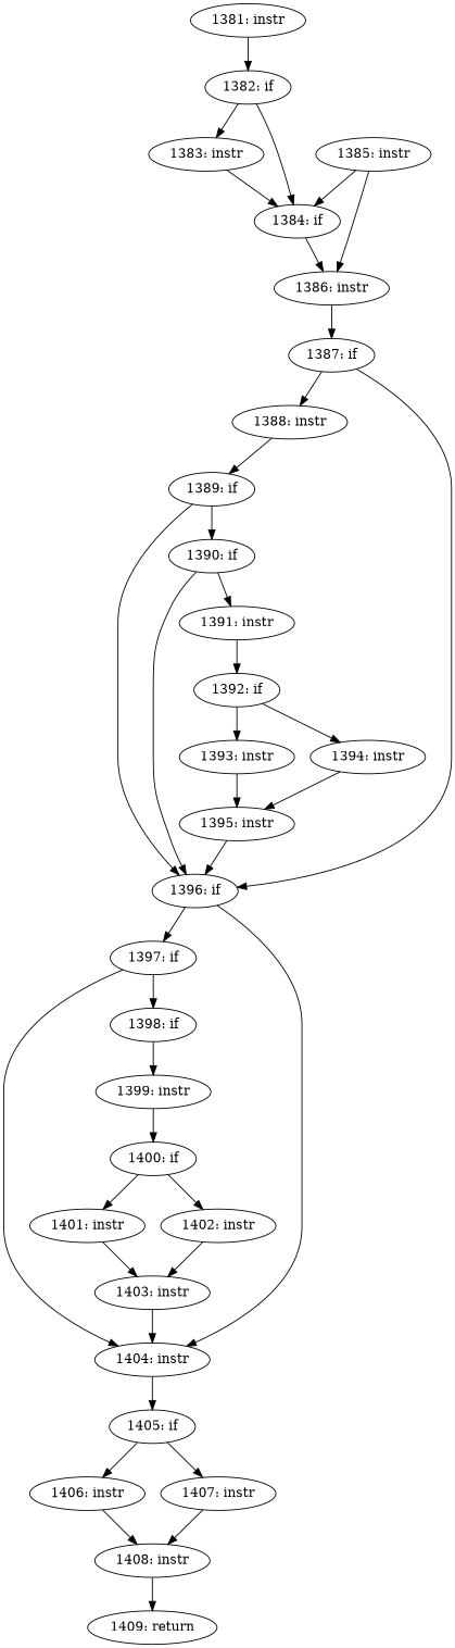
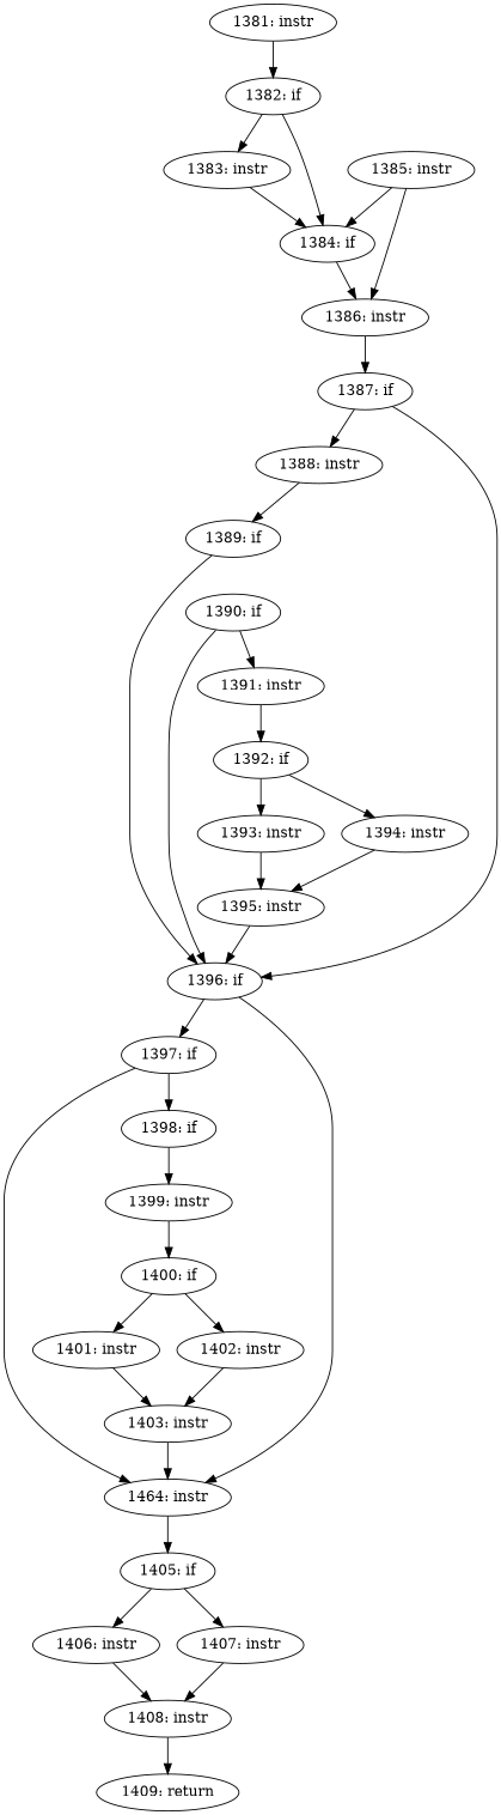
  digraph {
    fontname="DejaVu Serif"
    node [fontname="DejaVu Serif"]
    edge [fontname="DejaVu Serif"]
    n1 [label="1381: instr"]
    n2 [label="1382: if"]
    n3 [label="1383: instr"]
    n4 [label="1384: if"]
    n5 [label="1386: instr"]
    n6 [label="1385: instr"]
    n7 [label="1387: if"]
    n8 [label="1388: instr"]
    n9 [label="1396: if"]
    n10 [label="1389: if"]
    n11 [label="1397: if"]
-   n12 [label="1404: instr"]
+   n12 [label="1464: instr"]
    n13 [label="1390: if"]
    n14 [label="1398: if"]
    n15 [label="1405: if"]
    n16 [label="1391: instr"]
    n17 [label="1392: if"]
    n18 [label="1393: instr"]
    n19 [label="1394: instr"]
    n20 [label="1395: instr"]
    n21 [label="1399: instr"]
    n22 [label="1406: instr"]
    n23 [label="1407: instr"]
    n24 [label="1400: if"]
    n25 [label="1401: instr"]
    n26 [label="1402: instr"]
    n27 [label="1403: instr"]
    n28 [label="1408: instr"]
    n29 [label="1409: return"]
    n1 -> n2
    n2 -> n3
    n2 -> n4
    n3 -> n4
    n4 -> n5
    n5 -> n7
    n6 -> n4
    n6 -> n5
    n7 -> n8
    n7 -> n9
    n8 -> n10
    n9 -> n11
    n9 -> n12
    n10 -> n9
-   n10 -> n13
    n11 -> n12
    n11 -> n14
    n12 -> n15
    n13 -> n9
    n13 -> n16
    n14 -> n21
    n15 -> n22
    n15 -> n23
    n16 -> n17
    n17 -> n18
    n17 -> n19
    n18 -> n20
    n19 -> n20
    n20 -> n9
    n21 -> n24
    n22 -> n28
    n23 -> n28
    n24 -> n25
    n24 -> n26
    n25 -> n27
    n26 -> n27
    n27 -> n12
    n28 -> n29
  }
